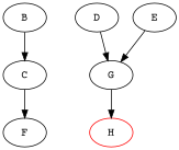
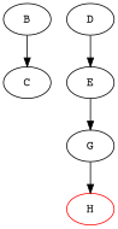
  digraph {
    fontname="Courier Prime"
    node [fontname="Courier Prime" type=C]
    edge [fontname="Courier Prime"]
-   F [type=R]
    B
    C
    D [type=E]
    G [type=R]
    H [color=red]
    E
    B -> C
-   C -> F
-   D -> G
+   D -> E
    G -> H
    E -> G
  }
